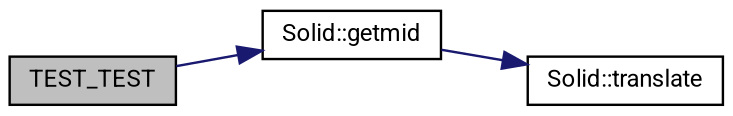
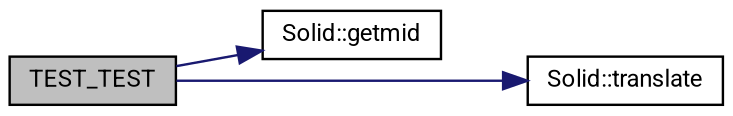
  digraph {
    fontname=Roboto
    rankdir=LR
    node [color=black fillcolor=white fontname=Roboto fontsize=10 shape=record style=filled]
    edge [color=midnightblue fontname=Roboto fontsize=10 labelfontname=Helvetica labelfontsize=10 style=solid]
    n1 [fillcolor=grey75 fontcolor=black height=0.2 label=TEST_TEST width=0.4]
    n2 [height=0.2 label="Solid::getmid" width=0.4]
    n3 [height=0.2 label="Solid::translate" width=0.4]
    n1 -> n2
-   n2 -> n3
+   n1 -> n3
  }
